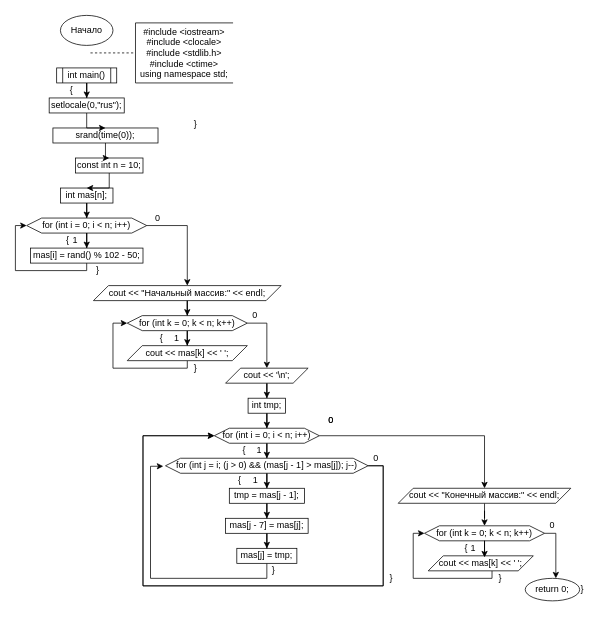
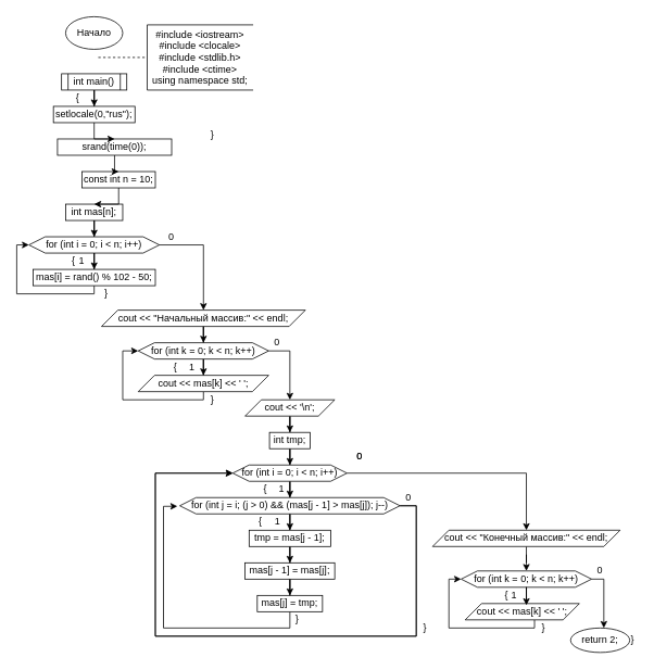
  <mxCell id="0" />
  <mxCell id="1" parent="0" />
  <mxCell id="2" value="Начало" style="ellipse;whiteSpace=wrap;html=1;" parent="1" vertex="1"><mxGeometry x="80" y="20" width="70" height="40" as="geometry" /></mxCell>
  <mxCell id="3" value="&lt;div&gt;#include &amp;lt;iostream&amp;gt;&lt;/div&gt;&lt;div&gt;#include &amp;lt;clocale&amp;gt;&lt;/div&gt;&lt;div&gt;#include &amp;lt;stdlib.h&amp;gt;&lt;/div&gt;&lt;div&gt;#include &amp;lt;ctime&amp;gt;&lt;/div&gt;&lt;div&gt;using namespace std;&lt;/div&gt;" style="text;html=1;align=center;verticalAlign=middle;whiteSpace=wrap;rounded=0;" parent="1" vertex="1"><mxGeometry x="180" y="30" width="130" height="80" as="geometry" /></mxCell>
  <mxCell id="4" style="edgeStyle=orthogonalEdgeStyle;rounded=0;orthogonalLoop=1;jettySize=auto;html=1;" parent="1" source="5" target="17" edge="1"><mxGeometry relative="1" as="geometry" /></mxCell>
  <mxCell id="5" value="int main()" style="shape=process;whiteSpace=wrap;html=1;backgroundOutline=1;" parent="1" vertex="1"><mxGeometry x="75" y="90" width="80" height="20" as="geometry" /></mxCell>
  <mxCell id="6" value="" style="endArrow=none;dashed=1;html=1;rounded=0;entryX=0;entryY=0.5;entryDx=0;entryDy=0;" parent="1" target="3" edge="1"><mxGeometry width="50" height="50" relative="1" as="geometry"><mxPoint x="120" y="70" as="sourcePoint" /><mxPoint x="250" y="150" as="targetPoint" /></mxGeometry></mxCell>
  <mxCell id="7" value="" style="endArrow=none;html=1;rounded=0;entryX=0;entryY=0;entryDx=0;entryDy=0;exitX=0;exitY=1;exitDx=0;exitDy=0;" parent="1" source="3" target="3" edge="1"><mxGeometry width="50" height="50" relative="1" as="geometry"><mxPoint x="220" y="200" as="sourcePoint" /><mxPoint x="270" y="150" as="targetPoint" /></mxGeometry></mxCell>
  <mxCell id="8" value="" style="endArrow=none;html=1;rounded=0;exitX=0;exitY=0;exitDx=0;exitDy=0;entryX=1;entryY=0;entryDx=0;entryDy=0;" parent="1" source="3" target="3" edge="1"><mxGeometry width="50" height="50" relative="1" as="geometry"><mxPoint x="210" y="210" as="sourcePoint" /><mxPoint x="260" y="160" as="targetPoint" /></mxGeometry></mxCell>
  <mxCell id="9" value="" style="endArrow=none;html=1;rounded=0;exitX=0;exitY=1;exitDx=0;exitDy=0;entryX=1;entryY=1;entryDx=0;entryDy=0;" parent="1" source="3" target="3" edge="1"><mxGeometry width="50" height="50" relative="1" as="geometry"><mxPoint x="180" y="190" as="sourcePoint" /><mxPoint x="230" y="140" as="targetPoint" /></mxGeometry></mxCell>
  <mxCell id="10" style="edgeStyle=orthogonalEdgeStyle;rounded=0;orthogonalLoop=1;jettySize=auto;html=1;entryX=0.5;entryY=0;entryDx=0;entryDy=0;" parent="1" source="11" target="22" edge="1"><mxGeometry relative="1" as="geometry" /></mxCell>
  <mxCell id="11" value="int mas[n];" style="rounded=0;whiteSpace=wrap;html=1;" parent="1" vertex="1"><mxGeometry x="80" y="250" width="70" height="20" as="geometry" /></mxCell>
  <mxCell id="12" style="edgeStyle=orthogonalEdgeStyle;rounded=0;orthogonalLoop=1;jettySize=auto;html=1;entryX=0.5;entryY=0;entryDx=0;entryDy=0;" parent="1" source="13" target="11" edge="1"><mxGeometry relative="1" as="geometry" /></mxCell>
  <mxCell id="13" value="const int n = 10;" style="rounded=0;whiteSpace=wrap;html=1;" parent="1" vertex="1"><mxGeometry x="100" y="210" width="90" height="20" as="geometry" /></mxCell>
  <mxCell id="14" style="edgeStyle=orthogonalEdgeStyle;rounded=0;orthogonalLoop=1;jettySize=auto;html=1;" parent="1" source="15" target="13" edge="1"><mxGeometry relative="1" as="geometry" /></mxCell>
  <mxCell id="15" value="srand(time(0));" style="rounded=0;whiteSpace=wrap;html=1;" parent="1" vertex="1"><mxGeometry x="70" y="170" width="140" height="20" as="geometry" /></mxCell>
  <mxCell id="16" style="edgeStyle=orthogonalEdgeStyle;rounded=0;orthogonalLoop=1;jettySize=auto;html=1;" parent="1" source="17" target="15" edge="1"><mxGeometry relative="1" as="geometry" /></mxCell>
  <mxCell id="17" value="setlocale(0,&quot;rus&quot;);" style="rounded=0;whiteSpace=wrap;html=1;" parent="1" vertex="1"><mxGeometry x="65" y="130" width="100" height="20" as="geometry" /></mxCell>
  <mxCell id="18" value="{" style="text;html=1;align=center;verticalAlign=middle;whiteSpace=wrap;rounded=0;" parent="1" vertex="1"><mxGeometry x="80" y="110" width="30" height="20" as="geometry" /></mxCell>
  <mxCell id="19" value="}" style="text;html=1;align=center;verticalAlign=middle;whiteSpace=wrap;rounded=0;" parent="1" vertex="1"><mxGeometry x="250" y="150" width="20" height="30" as="geometry" /></mxCell>
  <mxCell id="20" style="edgeStyle=orthogonalEdgeStyle;rounded=0;orthogonalLoop=1;jettySize=auto;html=1;entryX=0.5;entryY=0;entryDx=0;entryDy=0;" parent="1" source="22" target="24" edge="1"><mxGeometry relative="1" as="geometry" /></mxCell>
  <mxCell id="21" style="edgeStyle=orthogonalEdgeStyle;rounded=0;orthogonalLoop=1;jettySize=auto;html=1;entryX=0.5;entryY=0;entryDx=0;entryDy=0;" parent="1" source="22" target="28" edge="1"><mxGeometry relative="1" as="geometry"><Array as="points"><mxPoint x="249" y="300" /></Array></mxGeometry></mxCell>
  <mxCell id="22" value="for (int i = 0; i &amp;lt; n; i++)" style="shape=hexagon;perimeter=hexagonPerimeter2;whiteSpace=wrap;html=1;fixedSize=1;" parent="1" vertex="1"><mxGeometry x="35" y="290" width="160" height="20" as="geometry" /></mxCell>
  <mxCell id="23" style="edgeStyle=orthogonalEdgeStyle;rounded=0;orthogonalLoop=1;jettySize=auto;html=1;entryX=0;entryY=0.5;entryDx=0;entryDy=0;" parent="1" source="24" target="22" edge="1"><mxGeometry relative="1" as="geometry"><mxPoint x="20" y="300" as="targetPoint" /><Array as="points"><mxPoint x="115" y="360" /><mxPoint x="20" y="360" /><mxPoint x="20" y="300" /></Array></mxGeometry></mxCell>
  <mxCell id="24" value="mas[i] = rand() % 102 - 50;" style="rounded=0;whiteSpace=wrap;html=1;" parent="1" vertex="1"><mxGeometry x="40" y="330" width="150" height="20" as="geometry" /></mxCell>
  <mxCell id="25" value="1" style="text;html=1;align=center;verticalAlign=middle;whiteSpace=wrap;rounded=0;" parent="1" vertex="1"><mxGeometry x="90" y="310" width="20" height="20" as="geometry" /></mxCell>
  <mxCell id="26" value="{" style="text;html=1;align=center;verticalAlign=middle;whiteSpace=wrap;rounded=0;" parent="1" vertex="1"><mxGeometry x="80" y="310" width="20" height="20" as="geometry" /></mxCell>
  <mxCell id="27" style="edgeStyle=orthogonalEdgeStyle;rounded=0;orthogonalLoop=1;jettySize=auto;html=1;entryX=0.5;entryY=0;entryDx=0;entryDy=0;" parent="1" source="28" target="33" edge="1"><mxGeometry relative="1" as="geometry" /></mxCell>
  <mxCell id="28" value="cout &amp;lt;&amp;lt; &quot;Начальный массив:&quot; &amp;lt;&amp;lt; endl;" style="shape=parallelogram;perimeter=parallelogramPerimeter;whiteSpace=wrap;html=1;fixedSize=1;" parent="1" vertex="1"><mxGeometry x="124" y="380" width="250" height="20" as="geometry" /></mxCell>
  <mxCell id="29" value="}" style="text;html=1;align=center;verticalAlign=middle;whiteSpace=wrap;rounded=0;" parent="1" vertex="1"><mxGeometry x="120" y="350" width="20" height="20" as="geometry" /></mxCell>
  <mxCell id="30" value="0" style="text;html=1;align=center;verticalAlign=middle;whiteSpace=wrap;rounded=0;" parent="1" vertex="1"><mxGeometry x="195" y="280" width="30" height="20" as="geometry" /></mxCell>
  <mxCell id="31" style="edgeStyle=orthogonalEdgeStyle;rounded=0;orthogonalLoop=1;jettySize=auto;html=1;" parent="1" source="33" target="35" edge="1"><mxGeometry relative="1" as="geometry" /></mxCell>
  <mxCell id="32" style="edgeStyle=orthogonalEdgeStyle;rounded=0;orthogonalLoop=1;jettySize=auto;html=1;entryX=0.5;entryY=0;entryDx=0;entryDy=0;" parent="1" source="33" target="37" edge="1"><mxGeometry relative="1" as="geometry"><Array as="points"><mxPoint x="355" y="430" /></Array></mxGeometry></mxCell>
  <mxCell id="33" value="for (int k = 0; k &amp;lt; n; k++)" style="shape=hexagon;perimeter=hexagonPerimeter2;whiteSpace=wrap;html=1;fixedSize=1;" parent="1" vertex="1"><mxGeometry x="169" y="420" width="160" height="20" as="geometry" /></mxCell>
  <mxCell id="34" style="edgeStyle=orthogonalEdgeStyle;rounded=0;orthogonalLoop=1;jettySize=auto;html=1;entryX=0;entryY=0.5;entryDx=0;entryDy=0;" parent="1" source="35" target="33" edge="1"><mxGeometry relative="1" as="geometry"><mxPoint x="140" y="430" as="targetPoint" /><Array as="points"><mxPoint x="249" y="490" /><mxPoint x="150" y="490" /><mxPoint x="150" y="430" /></Array></mxGeometry></mxCell>
  <mxCell id="35" value="cout &amp;lt;&amp;lt; mas[k] &amp;lt;&amp;lt; ' ';" style="shape=parallelogram;perimeter=parallelogramPerimeter;whiteSpace=wrap;html=1;fixedSize=1;" parent="1" vertex="1"><mxGeometry x="169" y="460" width="160" height="20" as="geometry" /></mxCell>
  <mxCell id="36" style="edgeStyle=orthogonalEdgeStyle;rounded=0;orthogonalLoop=1;jettySize=auto;html=1;" parent="1" source="37" target="43" edge="1"><mxGeometry relative="1" as="geometry" /></mxCell>
  <mxCell id="37" value="cout &amp;lt;&amp;lt; '\n';" style="shape=parallelogram;perimeter=parallelogramPerimeter;whiteSpace=wrap;html=1;fixedSize=1;" parent="1" vertex="1"><mxGeometry x="300" y="490" width="110" height="20" as="geometry" /></mxCell>
  <mxCell id="38" value="{" style="text;html=1;align=center;verticalAlign=middle;whiteSpace=wrap;rounded=0;" parent="1" vertex="1"><mxGeometry x="205" y="440" width="20" height="20" as="geometry" /></mxCell>
  <mxCell id="39" value="1" style="text;html=1;align=center;verticalAlign=middle;whiteSpace=wrap;rounded=0;" parent="1" vertex="1"><mxGeometry x="225" y="440" width="20" height="20" as="geometry" /></mxCell>
  <mxCell id="40" value="0" style="text;html=1;align=center;verticalAlign=middle;whiteSpace=wrap;rounded=0;" parent="1" vertex="1"><mxGeometry x="329" y="410" width="21" height="20" as="geometry" /></mxCell>
  <mxCell id="41" value="}" style="text;html=1;align=center;verticalAlign=middle;whiteSpace=wrap;rounded=0;" parent="1" vertex="1"><mxGeometry x="250" y="480" width="20" height="20" as="geometry" /></mxCell>
  <mxCell id="42" style="edgeStyle=orthogonalEdgeStyle;rounded=0;orthogonalLoop=1;jettySize=auto;html=1;entryX=0.5;entryY=0;entryDx=0;entryDy=0;" parent="1" source="43" target="58" edge="1"><mxGeometry relative="1" as="geometry" /></mxCell>
  <mxCell id="43" value="int tmp;" style="rounded=0;whiteSpace=wrap;html=1;" parent="1" vertex="1"><mxGeometry x="330" y="530" width="50" height="20" as="geometry" /></mxCell>
  <mxCell id="44" style="edgeStyle=orthogonalEdgeStyle;rounded=0;orthogonalLoop=1;jettySize=auto;html=1;entryX=0.5;entryY=0;entryDx=0;entryDy=0;" parent="1" source="45" target="47" edge="1"><mxGeometry relative="1" as="geometry" /></mxCell>
  <mxCell id="45" value="cout &amp;lt;&amp;lt; &quot;Конечный массив:&quot; &amp;lt;&amp;lt; endl;" style="shape=parallelogram;perimeter=parallelogramPerimeter;whiteSpace=wrap;html=1;fixedSize=1;" parent="1" vertex="1"><mxGeometry x="530" y="650" width="230" height="20" as="geometry" /></mxCell>
  <mxCell id="46" style="edgeStyle=orthogonalEdgeStyle;rounded=0;orthogonalLoop=1;jettySize=auto;html=1;" parent="1" source="47" edge="1"><mxGeometry relative="1" as="geometry"><mxPoint x="740" y="770" as="targetPoint" /><Array as="points"><mxPoint x="740" y="710" /></Array></mxGeometry></mxCell>
  <mxCell id="47" value="for (int k = 0; k &amp;lt; n; k++)" style="shape=hexagon;perimeter=hexagonPerimeter2;whiteSpace=wrap;html=1;fixedSize=1;" parent="1" vertex="1"><mxGeometry x="565" y="700" width="160" height="20" as="geometry" /></mxCell>
  <mxCell id="48" style="edgeStyle=orthogonalEdgeStyle;rounded=0;orthogonalLoop=1;jettySize=auto;html=1;entryX=0;entryY=0.5;entryDx=0;entryDy=0;" parent="1" source="49" target="47" edge="1"><mxGeometry relative="1" as="geometry"><mxPoint x="546" y="710" as="targetPoint" /><Array as="points"><mxPoint x="655" y="770" /><mxPoint x="550" y="770" /><mxPoint x="550" y="710" /></Array></mxGeometry></mxCell>
  <mxCell id="49" value="cout &amp;lt;&amp;lt; mas[k] &amp;lt;&amp;lt; ' ';" style="shape=parallelogram;perimeter=parallelogramPerimeter;whiteSpace=wrap;html=1;fixedSize=1;" parent="1" vertex="1"><mxGeometry x="570" y="740" width="140" height="20" as="geometry" /></mxCell>
  <mxCell id="50" value="{" style="text;html=1;align=center;verticalAlign=middle;whiteSpace=wrap;rounded=0;" parent="1" vertex="1"><mxGeometry x="611" y="720" width="20" height="20" as="geometry" /></mxCell>
  <mxCell id="51" value="1" style="text;html=1;align=center;verticalAlign=middle;whiteSpace=wrap;rounded=0;" parent="1" vertex="1"><mxGeometry x="620" y="720" width="20" height="20" as="geometry" /></mxCell>
  <mxCell id="52" value="0" style="text;html=1;align=center;verticalAlign=middle;whiteSpace=wrap;rounded=0;" parent="1" vertex="1"><mxGeometry x="725" y="690" width="21" height="20" as="geometry" /></mxCell>
  <mxCell id="53" value="}" style="text;html=1;align=center;verticalAlign=middle;whiteSpace=wrap;rounded=0;" parent="1" vertex="1"><mxGeometry x="656" y="760" width="20" height="20" as="geometry" /></mxCell>
- <mxCell id="54" value="return 0;" style="ellipse;whiteSpace=wrap;html=1;" parent="1" vertex="1"><mxGeometry x="699.24" y="770" width="72.52" height="30" as="geometry" /></mxCell>
+ <mxCell id="54" value="return 2;" style="ellipse;whiteSpace=wrap;html=1;" parent="1" vertex="1"><mxGeometry x="699.24" y="770" width="72.52" height="30" as="geometry" /></mxCell>
  <mxCell id="55" value="}" style="text;html=1;align=center;verticalAlign=middle;whiteSpace=wrap;rounded=0;" parent="1" vertex="1"><mxGeometry x="771.76" y="775" width="7.48" height="20" as="geometry" /></mxCell>
  <mxCell id="56" style="edgeStyle=orthogonalEdgeStyle;rounded=0;orthogonalLoop=1;jettySize=auto;html=1;" parent="1" source="58" target="61" edge="1"><mxGeometry relative="1" as="geometry" /></mxCell>
  <mxCell id="57" style="edgeStyle=orthogonalEdgeStyle;rounded=0;orthogonalLoop=1;jettySize=auto;html=1;entryX=0.5;entryY=0;entryDx=0;entryDy=0;" parent="1" source="58" target="45" edge="1"><mxGeometry relative="1" as="geometry" /></mxCell>
  <mxCell id="58" value="for (int i = 0; i &amp;lt; n; i++)" style="shape=hexagon;perimeter=hexagonPerimeter2;whiteSpace=wrap;html=1;fixedSize=1;" parent="1" vertex="1"><mxGeometry x="285" y="570" width="140" height="20" as="geometry" /></mxCell>
  <mxCell id="59" style="edgeStyle=orthogonalEdgeStyle;rounded=0;orthogonalLoop=1;jettySize=auto;html=1;" parent="1" source="61" target="67" edge="1"><mxGeometry relative="1" as="geometry" /></mxCell>
  <mxCell id="60" style="edgeStyle=orthogonalEdgeStyle;rounded=0;orthogonalLoop=1;jettySize=auto;html=1;entryX=0;entryY=0.5;entryDx=0;entryDy=0;" parent="1" source="61" target="58" edge="1"><mxGeometry relative="1" as="geometry"><mxPoint x="190" y="570" as="targetPoint" /><Array as="points"><mxPoint x="510" y="620" /><mxPoint x="510" y="780" /><mxPoint x="190" y="780" /><mxPoint x="190" y="580" /></Array></mxGeometry></mxCell>
  <mxCell id="61" value="for (int j = i; (j &amp;gt; 0) &amp;amp;&amp;amp; (mas[j - 1] &amp;gt; mas[j]); j--)" style="shape=hexagon;perimeter=hexagonPerimeter2;whiteSpace=wrap;html=1;fixedSize=1;" parent="1" vertex="1"><mxGeometry x="220" y="610" width="270" height="20" as="geometry" /></mxCell>
  <mxCell id="62" style="edgeStyle=orthogonalEdgeStyle;rounded=0;orthogonalLoop=1;jettySize=auto;html=1;entryX=-0.011;entryY=0.533;entryDx=0;entryDy=0;entryPerimeter=0;" parent="1" source="63" target="61" edge="1"><mxGeometry relative="1" as="geometry"><mxPoint x="200" y="620" as="targetPoint" /><Array as="points"><mxPoint x="355" y="770" /><mxPoint x="200" y="770" /><mxPoint x="200" y="621" /></Array></mxGeometry></mxCell>
  <mxCell id="63" value="mas[j] = tmp;" style="rounded=0;whiteSpace=wrap;html=1;" parent="1" vertex="1"><mxGeometry x="315" y="730" width="80" height="20" as="geometry" /></mxCell>
  <mxCell id="64" style="edgeStyle=orthogonalEdgeStyle;rounded=0;orthogonalLoop=1;jettySize=auto;html=1;" parent="1" source="65" target="63" edge="1"><mxGeometry relative="1" as="geometry" /></mxCell>
- <mxCell id="65" value="mas[j - 7] = mas[j];" style="rounded=0;whiteSpace=wrap;html=1;" parent="1" vertex="1"><mxGeometry x="300" y="690" width="110" height="20" as="geometry" /></mxCell>
+ <mxCell id="65" value="mas[j - 1] = mas[j];" style="rounded=0;whiteSpace=wrap;html=1;" parent="1" vertex="1"><mxGeometry x="300" y="690" width="110" height="20" as="geometry" /></mxCell>
  <mxCell id="66" style="edgeStyle=orthogonalEdgeStyle;rounded=0;orthogonalLoop=1;jettySize=auto;html=1;entryX=0.5;entryY=0;entryDx=0;entryDy=0;" parent="1" source="67" target="65" edge="1"><mxGeometry relative="1" as="geometry" /></mxCell>
  <mxCell id="67" value="tmp = mas[j - 1];" style="rounded=0;whiteSpace=wrap;html=1;" parent="1" vertex="1"><mxGeometry x="305" y="650" width="100" height="20" as="geometry" /></mxCell>
  <mxCell id="68" value="{" style="text;html=1;align=center;verticalAlign=middle;whiteSpace=wrap;rounded=0;" parent="1" vertex="1"><mxGeometry x="309" y="630" width="20" height="20" as="geometry" /></mxCell>
  <mxCell id="69" value="1" style="text;html=1;align=center;verticalAlign=middle;whiteSpace=wrap;rounded=0;" parent="1" vertex="1"><mxGeometry x="330" y="630" width="20" height="20" as="geometry" /></mxCell>
  <mxCell id="70" value="1" style="text;html=1;align=center;verticalAlign=middle;whiteSpace=wrap;rounded=0;" parent="1" vertex="1"><mxGeometry x="340" y="590" width="10" height="20" as="geometry" /></mxCell>
  <mxCell id="71" value="{" style="text;html=1;align=center;verticalAlign=middle;whiteSpace=wrap;rounded=0;" parent="1" vertex="1"><mxGeometry x="315" y="590" width="20" height="20" as="geometry" /></mxCell>
  <mxCell id="72" value="0" style="text;html=1;align=center;verticalAlign=middle;whiteSpace=wrap;rounded=0;" parent="1" vertex="1"><mxGeometry x="430" y="550" width="21" height="20" as="geometry" /></mxCell>
  <mxCell id="73" value="}" style="text;html=1;align=center;verticalAlign=middle;whiteSpace=wrap;rounded=0;" parent="1" vertex="1"><mxGeometry x="354" y="750" width="20" height="20" as="geometry" /></mxCell>
  <mxCell id="74" style="edgeStyle=orthogonalEdgeStyle;rounded=0;orthogonalLoop=1;jettySize=auto;html=1;entryX=0;entryY=0.5;entryDx=0;entryDy=0;" parent="1" edge="1"><mxGeometry relative="1" as="geometry"><mxPoint x="285" y="580" as="targetPoint" /><mxPoint x="490" y="620" as="sourcePoint" /><Array as="points"><mxPoint x="510" y="620" /><mxPoint x="510" y="780" /><mxPoint x="190" y="780" /><mxPoint x="190" y="580" /></Array></mxGeometry></mxCell>
  <mxCell id="75" value="0" style="text;html=1;align=center;verticalAlign=middle;whiteSpace=wrap;rounded=0;" parent="1" vertex="1"><mxGeometry x="430" y="550" width="21" height="20" as="geometry" /></mxCell>
  <mxCell id="76" value="0" style="text;html=1;align=center;verticalAlign=middle;whiteSpace=wrap;rounded=0;" parent="1" vertex="1"><mxGeometry x="490" y="600" width="21" height="20" as="geometry" /></mxCell>
  <mxCell id="77" style="edgeStyle=orthogonalEdgeStyle;rounded=0;orthogonalLoop=1;jettySize=auto;html=1;entryX=0.536;entryY=0.103;entryDx=0;entryDy=0;entryPerimeter=0;" parent="1" source="47" target="49" edge="1"><mxGeometry relative="1" as="geometry" /></mxCell>
  <mxCell id="78" value="}" style="text;html=1;align=center;verticalAlign=middle;whiteSpace=wrap;rounded=0;" vertex="1" parent="1"><mxGeometry x="511" y="760" width="20" height="20" as="geometry" /></mxCell>
